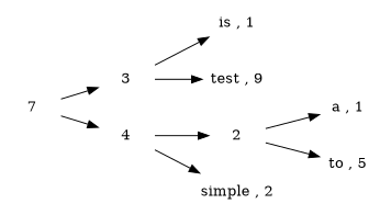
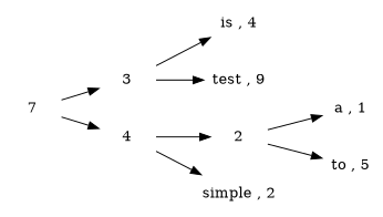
  digraph {
    rankdir=LR
    node [shape=plaintext]
    n1 [label=7]
    n2 [label=3]
    n3 [label=4]
-   n4 [label="is , 1"]
+   n4 [label="is , 4"]
    n5 [label="test , 9"]
    n6 [label=2]
    n7 [label="simple , 2"]
    n8 [label="a , 1"]
    n9 [label="to , 5"]
    n1 -> n2
    n1 -> n3
    n2 -> n4
    n2 -> n5
    n3 -> n6
    n3 -> n7
    n6 -> n8
    n6 -> n9
  }
